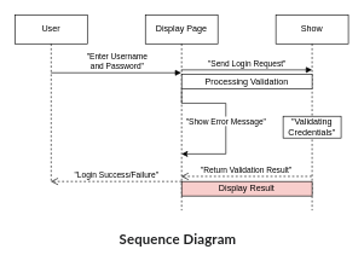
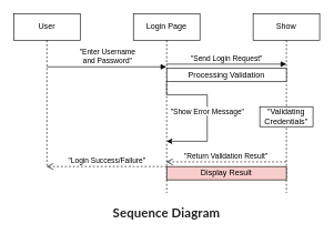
  <mxCell id="0" />
  <mxCell id="1" parent="0" />
  <mxCell id="2" value="User" style="shape=umlLifeline;perimeter=lifelinePerimeter;whiteSpace=wrap;html=1;container=1;dropTarget=0;collapsible=0;recursiveResize=0;outlineConnect=0;portConstraint=eastwest;newEdgeStyle={&quot;curved&quot;:0,&quot;rounded&quot;:0};" parent="1" vertex="1"><mxGeometry x="20" y="20" width="100" height="230" as="geometry" /></mxCell>
- <mxCell id="3" value="Display Page" style="shape=umlLifeline;perimeter=lifelinePerimeter;whiteSpace=wrap;html=1;container=1;dropTarget=0;collapsible=0;recursiveResize=0;outlineConnect=0;portConstraint=eastwest;newEdgeStyle={&quot;curved&quot;:0,&quot;rounded&quot;:0};" parent="1" vertex="1"><mxGeometry x="200" y="20" width="100" height="270" as="geometry" /></mxCell>
+ <mxCell id="3" value="Login Page" style="shape=umlLifeline;perimeter=lifelinePerimeter;whiteSpace=wrap;html=1;container=1;dropTarget=0;collapsible=0;recursiveResize=0;outlineConnect=0;portConstraint=eastwest;newEdgeStyle={&quot;curved&quot;:0,&quot;rounded&quot;:0};" parent="1" vertex="1"><mxGeometry x="200" y="20" width="100" height="270" as="geometry" /></mxCell>
  <mxCell id="4" value="Show" style="shape=umlLifeline;perimeter=lifelinePerimeter;whiteSpace=wrap;html=1;container=1;dropTarget=0;collapsible=0;recursiveResize=0;outlineConnect=0;portConstraint=eastwest;newEdgeStyle={&quot;curved&quot;:0,&quot;rounded&quot;:0};" parent="1" vertex="1"><mxGeometry x="380" y="20" width="100" height="270" as="geometry" /></mxCell>
  <mxCell id="5" value="&quot;Enter Username&lt;div&gt;and Password&quot;&lt;/div&gt;" style="html=1;verticalAlign=bottom;endArrow=block;curved=0;rounded=0;" parent="1" edge="1" target="3"><mxGeometry x="0.011" width="80" relative="1" as="geometry"><mxPoint x="70" y="100" as="sourcePoint" /><mxPoint x="210" y="100" as="targetPoint" /><mxPoint as="offset" /></mxGeometry></mxCell>
  <mxCell id="6" value="&quot;Login Success/Failure&quot;" style="html=1;verticalAlign=bottom;endArrow=open;dashed=1;endSize=8;curved=0;rounded=0;" parent="1" edge="1" target="2"><mxGeometry relative="1" as="geometry"><mxPoint x="250" y="250" as="sourcePoint" /><mxPoint x="79.324" y="250" as="targetPoint" /><mxPoint as="offset" /></mxGeometry></mxCell>
  <mxCell id="7" value="&quot;Send Login Request&quot;" style="html=1;verticalAlign=bottom;endArrow=block;curved=0;rounded=0;" parent="1" edge="1"><mxGeometry x="0.011" width="80" relative="1" as="geometry"><mxPoint x="249.324" y="96" as="sourcePoint" /><mxPoint x="430" y="96" as="targetPoint" /><mxPoint as="offset" /></mxGeometry></mxCell>
  <mxCell id="8" value="&quot;Return Validation Result&quot;" style="html=1;verticalAlign=bottom;endArrow=open;dashed=1;endSize=8;curved=0;rounded=0;" parent="1" edge="1"><mxGeometry x="0.008" relative="1" as="geometry"><mxPoint x="429.5" y="243" as="sourcePoint" /><mxPoint x="249.324" y="243" as="targetPoint" /><mxPoint as="offset" /></mxGeometry></mxCell>
- <mxCell id="9" value="&lt;strong style=&quot;color: rgb(32, 33, 34); font-family: Lato, &amp;quot;Lucida Sans Unicode&amp;quot;, &amp;quot;Lucida Grande&amp;quot;, sans-serif; font-size: 19px; letter-spacing: 0.2px; text-align: left; background-color: rgb(255, 255, 255);&quot;&gt;Sequence Diagram&lt;/strong&gt;" style="text;html=1;align=center;verticalAlign=middle;whiteSpace=wrap;rounded=0;" parent="1" vertex="1"><mxGeometry x="155" y="320" width="180" height="20" as="geometry" /></mxCell>
+ <mxCell id="9" value="&lt;strong style=&quot;color: rgb(32, 33, 34); font-family: Lato, &amp;quot;Lucida Sans Unicode&amp;quot;, &amp;quot;Lucida Grande&amp;quot;, sans-serif; font-size: 19px; letter-spacing: 0.2px; text-align: left; background-color: rgb(255, 255, 255);&quot;&gt;Sequence Diagram&lt;/strong&gt;" style="text;html=1;align=center;verticalAlign=middle;whiteSpace=wrap;rounded=0;" parent="1" vertex="1"><mxGeometry x="160" y="310" width="180" height="20" as="geometry" /></mxCell>
  <mxCell id="10" value="&quot;Show Error Message&quot;" style="edgeStyle=orthogonalEdgeStyle;rounded=0;orthogonalLoop=1;jettySize=auto;html=1;curved=0;elbow=vertical;" parent="1" edge="1"><mxGeometry x="0.0" relative="1" as="geometry"><mxPoint x="250.002" y="122" as="sourcePoint" /><mxPoint x="250.002" y="212" as="targetPoint" /><Array as="points"><mxPoint x="250.04" y="142" /><mxPoint x="311.04" y="142" /><mxPoint x="311.04" y="212" /></Array><mxPoint as="offset" /></mxGeometry></mxCell>
  <mxCell id="11" value="Processing Validation" style="rounded=0;whiteSpace=wrap;html=1;" vertex="1" parent="1"><mxGeometry x="250" y="102" width="180" height="20" as="geometry" /></mxCell>
  <mxCell id="12" value="&lt;p data-pm-slice=&quot;0 0 []&quot;&gt;Display Result&lt;/p&gt;" style="rounded=0;whiteSpace=wrap;html=1;fillColor=#f8cecc;" vertex="1" parent="1"><mxGeometry x="250" y="250" width="180" height="20" as="geometry" /></mxCell>
  <mxCell id="13" value="&lt;p data-pm-slice=&quot;0 0 []&quot;&gt;&quot;Validating Credentials&quot;&lt;/p&gt;" style="rounded=0;whiteSpace=wrap;html=1;" vertex="1" parent="1"><mxGeometry x="390" y="160" width="80" height="30" as="geometry" /></mxCell>
